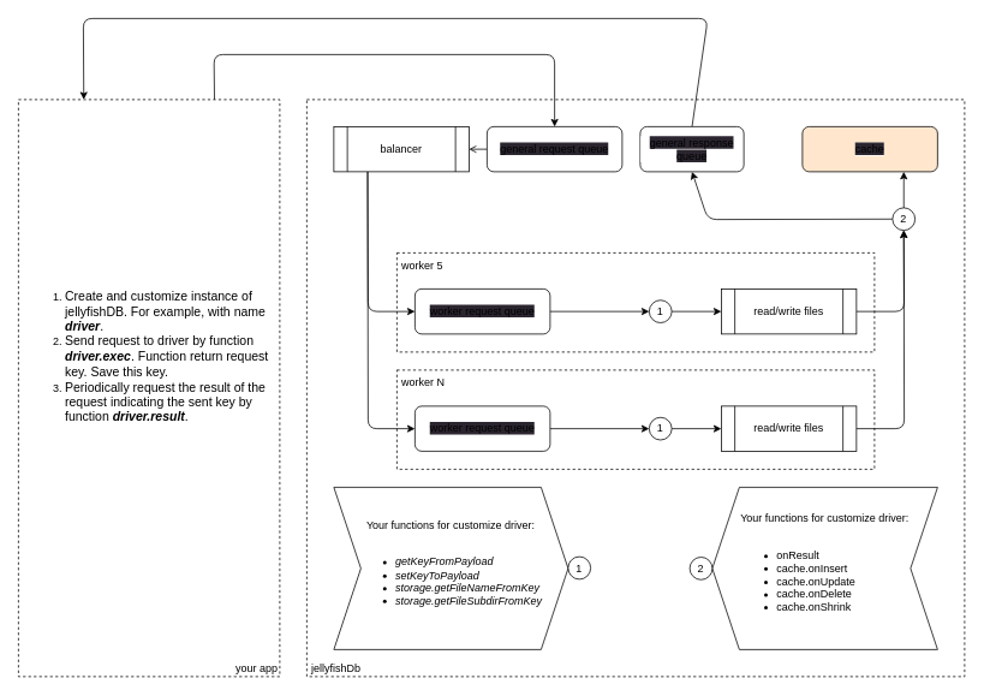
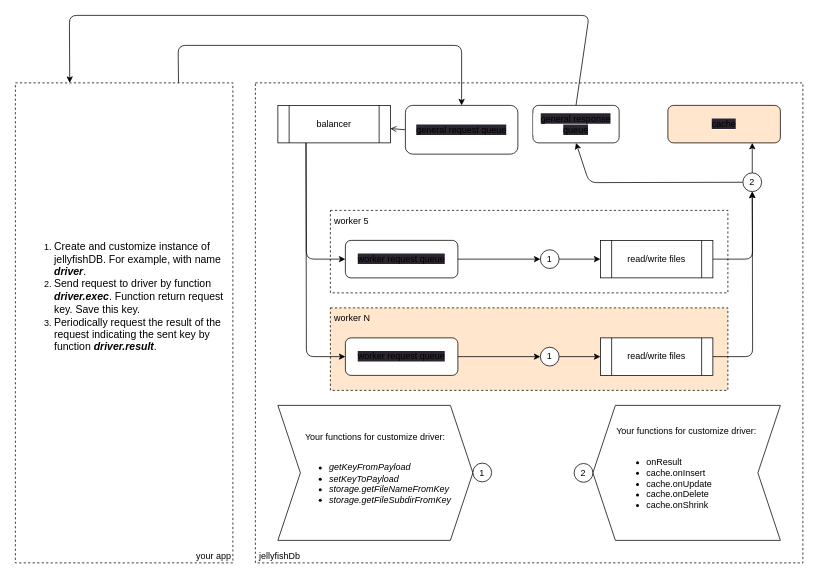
  <mxCell id="0" />
  <mxCell id="1" parent="0" />
  <mxCell id="2" value="&amp;nbsp;jellyfishDb" style="rounded=0;whiteSpace=wrap;html=1;shadow=0;labelBackgroundColor=default;sketch=0;fillStyle=auto;fontFamily=Helvetica;fontSize=12;dashed=1;verticalAlign=bottom;align=left;" vertex="1" parent="1"><mxGeometry x="340" y="110" width="730" height="640" as="geometry" /></mxCell>
  <mxCell id="3" value="&amp;nbsp;worker 5" style="rounded=0;whiteSpace=wrap;html=1;align=left;imageVerticalAlign=middle;verticalAlign=top;fillStyle=auto;dashed=1;" vertex="1" parent="1"><mxGeometry x="440" y="280" width="530" height="110" as="geometry" /></mxCell>
  <mxCell id="4" style="edgeStyle=none;html=1;exitX=1;exitY=0.5;exitDx=0;exitDy=0;entryX=0.5;entryY=1;entryDx=0;entryDy=0;fontFamily=Helvetica;fontSize=12;" edge="1" parent="1" source="5" target="19"><mxGeometry relative="1" as="geometry"><Array as="points"><mxPoint x="1003" y="345" /></Array></mxGeometry></mxCell>
  <mxCell id="5" value="read/write files" style="shape=process;whiteSpace=wrap;backgroundOutline=1;" vertex="1" parent="1"><mxGeometry x="800" y="320" width="150" height="50" as="geometry" /></mxCell>
  <mxCell id="6" style="edgeStyle=none;html=1;exitX=0.25;exitY=1;exitDx=0;exitDy=0;entryX=0;entryY=0.5;entryDx=0;entryDy=0;fontFamily=Helvetica;fontSize=12;" edge="1" parent="1" source="7" target="25"><mxGeometry relative="1" as="geometry"><Array as="points"><mxPoint x="408" y="345" /></Array></mxGeometry></mxCell>
  <mxCell id="7" value="balancer" style="shape=process;whiteSpace=wrap;html=1;backgroundOutline=1;" vertex="1" parent="1"><mxGeometry x="370" y="140" width="150" height="50" as="geometry" /></mxCell>
- <mxCell id="8" value="&amp;nbsp;worker N" style="rounded=0;whiteSpace=wrap;html=1;align=left;imageVerticalAlign=middle;verticalAlign=top;fillStyle=auto;dashed=1;" vertex="1" parent="1"><mxGeometry x="440" y="410" width="530" height="110" as="geometry" /></mxCell>
+ <mxCell id="8" value="&amp;nbsp;worker N" style="rounded=0;whiteSpace=wrap;html=1;align=left;imageVerticalAlign=middle;verticalAlign=top;fillStyle=auto;dashed=1;fillColor=#ffe6cc;" vertex="1" parent="1"><mxGeometry x="440" y="410" width="530" height="110" as="geometry" /></mxCell>
  <mxCell id="9" style="edgeStyle=none;html=1;exitX=1;exitY=0.5;exitDx=0;exitDy=0;entryX=0.5;entryY=1;entryDx=0;entryDy=0;fontFamily=Helvetica;fontSize=12;" edge="1" parent="1" source="10" target="19"><mxGeometry relative="1" as="geometry"><Array as="points"><mxPoint x="1003" y="475" /></Array></mxGeometry></mxCell>
  <mxCell id="10" value="read/write files" style="shape=process;whiteSpace=wrap;backgroundOutline=1;" vertex="1" parent="1"><mxGeometry x="800" y="450" width="150" height="50" as="geometry" /></mxCell>
  <mxCell id="11" value="Your functions for customize driver:&lt;br&gt;&lt;br&gt;&lt;ul&gt;&lt;li style=&quot;text-align: left;&quot;&gt;&lt;i&gt;getKeyFromPayload&lt;/i&gt;&lt;/li&gt;&lt;li style=&quot;text-align: left;&quot;&gt;&lt;i&gt;setKeyToPayload&lt;/i&gt;&lt;/li&gt;&lt;li style=&quot;text-align: left;&quot;&gt;&lt;i&gt;storage.getFileNameFromKey&lt;/i&gt;&lt;/li&gt;&lt;li style=&quot;text-align: left;&quot;&gt;&lt;i&gt;storage.getFileSubdirFromKey&lt;/i&gt;&lt;/li&gt;&lt;/ul&gt;" style="shape=step;perimeter=stepPerimeter;whiteSpace=wrap;fixedSize=1;fillStyle=auto;labelBackgroundColor=none;size=30;shadow=0;rounded=0;flipH=0;align=center;fontStyle=0;html=1;flipV=0;" vertex="1" parent="1"><mxGeometry x="370" y="540" width="260" height="180" as="geometry" /></mxCell>
  <mxCell id="12" value="Your functions for customize driver:&lt;br&gt;&lt;br&gt;&lt;ul&gt;&lt;li style=&quot;text-align: left;&quot;&gt;onResult&lt;/li&gt;&lt;li style=&quot;text-align: left;&quot;&gt;cache.onInsert&lt;/li&gt;&lt;li style=&quot;text-align: left;&quot;&gt;cache.onUpdate&lt;/li&gt;&lt;li style=&quot;text-align: left;&quot;&gt;cache.onDelete&lt;/li&gt;&lt;li style=&quot;text-align: left;&quot;&gt;cache.onShrink&lt;/li&gt;&lt;/ul&gt;" style="shape=step;perimeter=stepPerimeter;fixedSize=1;fillStyle=auto;labelBackgroundColor=default;size=30;shadow=0;rounded=0;flipH=1;whiteSpace=wrap;html=1;flipV=1;" vertex="1" parent="1"><mxGeometry x="790" y="540" width="250" height="180" as="geometry" /></mxCell>
  <mxCell id="13" style="edgeStyle=none;html=1;exitX=1;exitY=0.5;exitDx=0;exitDy=0;entryX=0;entryY=0.5;entryDx=0;entryDy=0;fontFamily=Helvetica;fontSize=12;" edge="1" parent="1" source="14" target="5"><mxGeometry relative="1" as="geometry" /></mxCell>
  <mxCell id="14" value="1" style="ellipse;whiteSpace=wrap;html=1;aspect=fixed;rounded=0;shadow=0;labelBackgroundColor=default;sketch=0;fillStyle=auto;fontFamily=Helvetica;fontSize=12;align=center;verticalAlign=middle;" vertex="1" parent="1"><mxGeometry x="720" y="332.5" width="25" height="25" as="geometry" /></mxCell>
  <mxCell id="15" style="edgeStyle=none;html=1;exitX=1;exitY=0.5;exitDx=0;exitDy=0;entryX=0;entryY=0.5;entryDx=0;entryDy=0;fontFamily=Helvetica;fontSize=12;" edge="1" parent="1" source="16" target="10"><mxGeometry relative="1" as="geometry" /></mxCell>
  <mxCell id="16" value="1" style="ellipse;whiteSpace=wrap;html=1;aspect=fixed;rounded=0;shadow=0;labelBackgroundColor=default;sketch=0;fillStyle=auto;fontFamily=Helvetica;fontSize=12;" vertex="1" parent="1"><mxGeometry x="720" y="462.5" width="25" height="25" as="geometry" /></mxCell>
  <mxCell id="17" style="edgeStyle=none;html=1;exitX=0.5;exitY=0;exitDx=0;exitDy=0;entryX=0.75;entryY=1;entryDx=0;entryDy=0;fontFamily=Helvetica;fontSize=12;" edge="1" parent="1" source="19" target="28"><mxGeometry relative="1" as="geometry" /></mxCell>
  <mxCell id="18" style="edgeStyle=none;html=1;exitX=0;exitY=0.5;exitDx=0;exitDy=0;entryX=0.5;entryY=1;entryDx=0;entryDy=0;fontFamily=Helvetica;fontSize=12;" edge="1" parent="1" source="19" target="23"><mxGeometry relative="1" as="geometry"><Array as="points"><mxPoint x="785" y="243" /></Array></mxGeometry></mxCell>
  <mxCell id="19" value="2" style="ellipse;whiteSpace=wrap;html=1;aspect=fixed;rounded=0;shadow=0;labelBackgroundColor=default;sketch=0;fillStyle=auto;fontFamily=Helvetica;fontSize=12;align=center;verticalAlign=middle;" vertex="1" parent="1"><mxGeometry x="990" y="230" width="25" height="25" as="geometry" /></mxCell>
  <mxCell id="20" style="edgeStyle=none;html=1;exitX=0;exitY=0.5;exitDx=0;exitDy=0;fontFamily=Helvetica;fontSize=12;endArrow=open;" edge="1" parent="1" source="21" target="7"><mxGeometry relative="1" as="geometry" /></mxCell>
- <mxCell id="21" value="&lt;span style=&quot;background-color: rgb(42, 37, 47);&quot;&gt;general request queue&lt;/span&gt;" style="rounded=1;whiteSpace=wrap;html=1;shadow=0;labelBackgroundColor=default;sketch=0;fillStyle=auto;fontFamily=Helvetica;fontSize=12;" vertex="1" parent="1"><mxGeometry x="540" y="140" width="150" height="50" as="geometry" /></mxCell>
+ <mxCell id="21" value="&lt;span style=&quot;background-color: rgb(42, 37, 47);&quot;&gt;general request queue&lt;/span&gt;" style="rounded=1;whiteSpace=wrap;html=1;shadow=0;labelBackgroundColor=default;sketch=0;fillStyle=auto;fontFamily=Helvetica;fontSize=12;" vertex="1" parent="1"><mxGeometry x="540" y="140" width="150" height="65" as="geometry" /></mxCell>
  <mxCell id="22" style="edgeStyle=none;html=1;exitX=0.5;exitY=0;exitDx=0;exitDy=0;entryX=0.25;entryY=0;entryDx=0;entryDy=0;fontFamily=Helvetica;fontSize=12;" edge="1" parent="1" source="23" target="33"><mxGeometry relative="1" as="geometry"><Array as="points"><mxPoint x="785" y="20" /><mxPoint x="92" y="20" /></Array></mxGeometry></mxCell>
  <mxCell id="23" value="&lt;span style=&quot;background-color: rgb(42, 37, 47);&quot;&gt;general response queue&lt;/span&gt;" style="rounded=1;whiteSpace=wrap;html=1;shadow=0;labelBackgroundColor=default;sketch=0;fillStyle=auto;fontFamily=Helvetica;fontSize=12;" vertex="1" parent="1"><mxGeometry x="710" y="140" width="115" height="50" as="geometry" /></mxCell>
  <mxCell id="24" style="edgeStyle=none;html=1;exitX=1;exitY=0.5;exitDx=0;exitDy=0;fontFamily=Helvetica;fontSize=12;" edge="1" parent="1" source="25" target="14"><mxGeometry relative="1" as="geometry" /></mxCell>
  <mxCell id="25" value="&lt;span style=&quot;background-color: rgb(42, 37, 47);&quot;&gt;worker request queue&lt;/span&gt;" style="rounded=1;whiteSpace=wrap;html=1;shadow=0;labelBackgroundColor=default;sketch=0;fillStyle=auto;fontFamily=Helvetica;fontSize=12;" vertex="1" parent="1"><mxGeometry x="460" y="320" width="150" height="50" as="geometry" /></mxCell>
  <mxCell id="26" style="edgeStyle=none;html=1;exitX=1;exitY=0.5;exitDx=0;exitDy=0;entryX=0;entryY=0.5;entryDx=0;entryDy=0;fontFamily=Helvetica;fontSize=12;" edge="1" parent="1" source="27" target="16"><mxGeometry relative="1" as="geometry" /></mxCell>
  <mxCell id="27" value="&lt;span style=&quot;background-color: rgb(42, 37, 47);&quot;&gt;worker request queue&lt;/span&gt;" style="rounded=1;whiteSpace=wrap;html=1;shadow=0;labelBackgroundColor=default;sketch=0;fillStyle=auto;fontFamily=Helvetica;fontSize=12;" vertex="1" parent="1"><mxGeometry x="460" y="450" width="150" height="50" as="geometry" /></mxCell>
  <mxCell id="28" value="&lt;span style=&quot;background-color: rgb(42, 37, 47);&quot;&gt;cache&lt;/span&gt;" style="rounded=1;whiteSpace=wrap;html=1;shadow=0;labelBackgroundColor=default;sketch=0;fillStyle=auto;fontFamily=Helvetica;fontSize=12;fillColor=#ffe6cc;" vertex="1" parent="1"><mxGeometry x="890" y="140" width="150" height="50" as="geometry" /></mxCell>
  <mxCell id="29" style="edgeStyle=none;html=1;exitX=0.25;exitY=1;exitDx=0;exitDy=0;entryX=0;entryY=0.5;entryDx=0;entryDy=0;fontFamily=Helvetica;fontSize=12;" edge="1" parent="1" source="7" target="27"><mxGeometry relative="1" as="geometry"><Array as="points"><mxPoint x="408" y="475" /></Array></mxGeometry></mxCell>
  <mxCell id="30" value="1" style="ellipse;whiteSpace=wrap;html=1;aspect=fixed;rounded=0;shadow=0;labelBackgroundColor=default;sketch=0;fillStyle=auto;fontFamily=Helvetica;fontSize=12;align=center;verticalAlign=middle;" vertex="1" parent="1"><mxGeometry x="630" y="617" width="25" height="25" as="geometry" /></mxCell>
  <mxCell id="31" value="2" style="ellipse;whiteSpace=wrap;html=1;aspect=fixed;rounded=0;shadow=0;labelBackgroundColor=default;sketch=0;fillStyle=auto;fontFamily=Helvetica;fontSize=12;align=center;verticalAlign=middle;" vertex="1" parent="1"><mxGeometry x="765" y="617.5" width="25" height="25" as="geometry" /></mxCell>
  <mxCell id="32" style="edgeStyle=none;html=1;exitX=0.75;exitY=0;exitDx=0;exitDy=0;entryX=0.5;entryY=0;entryDx=0;entryDy=0;fontFamily=Helvetica;fontSize=12;" edge="1" parent="1" source="33" target="21"><mxGeometry relative="1" as="geometry"><Array as="points"><mxPoint x="237" y="60" /><mxPoint x="615" y="60" /></Array></mxGeometry></mxCell>
  <mxCell id="33" value="your app" style="rounded=0;whiteSpace=wrap;html=1;shadow=0;labelBackgroundColor=default;sketch=0;fillStyle=auto;fontFamily=Helvetica;fontSize=12;dashed=1;verticalAlign=bottom;align=right;" vertex="1" parent="1"><mxGeometry x="20" y="110" width="290" height="640" as="geometry" /></mxCell>
  <mxCell id="34" value="&lt;ol&gt;&lt;li&gt;&lt;font style=&quot;font-size: 14px;&quot;&gt;Create and customize instance of jellyfishDB. For example, with name &lt;i&gt;&lt;b&gt;driver&lt;/b&gt;&lt;/i&gt;.&amp;nbsp;&lt;/font&gt;&lt;/li&gt;&lt;li&gt;&lt;font style=&quot;font-size: 14px;&quot;&gt;Send request to driver by function &lt;b&gt;&lt;i&gt;driver.exec&lt;/i&gt;&lt;/b&gt;. Function return request key. Save this key.&lt;/font&gt;&lt;/li&gt;&lt;li&gt;&lt;font style=&quot;font-size: 14px;&quot;&gt;Periodically request the result of the request indicating the sent key by function &lt;b&gt;&lt;i&gt;driver.result&lt;/i&gt;&lt;/b&gt;.&lt;/font&gt;&lt;/li&gt;&lt;/ol&gt;" style="text;html=1;strokeColor=none;fillColor=none;align=left;verticalAlign=middle;whiteSpace=wrap;rounded=0;shadow=0;dashed=1;labelBackgroundColor=default;sketch=0;fillStyle=auto;fontFamily=Helvetica;fontSize=12;" vertex="1" parent="1"><mxGeometry x="30" y="210" width="270" height="370" as="geometry" /></mxCell>
